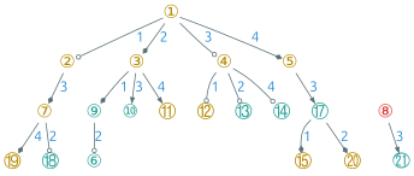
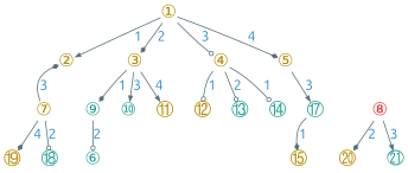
  digraph {
    fontname=Ubuntu
    nodesep=0.3
    rankdir=TB
    ranksep=0.2
    node [color="#586e75" fontcolor="#b58900" fontname=Ubuntu fontsize=20 shape=plain]
    edge [arrowhead=odot arrowsize=0.6 color="#586e75" fontcolor="#268bd2" fontname=Ubuntu fontsize=16]
    "①"
    "②"
    "③"
    "④"
    "⑤"
    "⑦"
    "⑨" [fontcolor="#2aa198"]
    "⑩" [fontcolor="#2aa198"]
    "⑪"
    "⑫"
    "⑬" [fontcolor="#2aa198"]
    "⑭" [fontcolor="#2aa198"]
    "⑰" [fontcolor="#2aa198"]
    "⑥" [fontcolor="#2aa198"]
    "⑱" [fontcolor="#2aa198"]
    "⑲"
    "⑧" [fontcolor="#dc322f"]
    "⑳"
    "㉑" [fontcolor="#2aa198"]
    "⑮"
-   "①" -> "②" [label=1]
+   "①" -> "②" [arrowhead=normal label=1]
    "①" -> "③" [arrowhead=diamond label=2]
    "①" -> "④" [label=3]
    "①" -> "⑤" [arrowhead=diamond label=4]
-   "②" -> "⑦" [arrowhead=diamond label=3]
+   "⑦" -> "②" [arrowhead=diamond label=3]
    "③" -> "⑨" [arrowhead=diamond label=1]
    "③" -> "⑩" [arrowhead=normal label=3]
    "③" -> "⑪" [arrowhead=normal label=4]
    "④" -> "⑫" [label=1]
    "④" -> "⑬" [label=2]
-   "④" -> "⑭" [label=4]
+   "④" -> "⑭" [label=1]
    "⑤" -> "⑰" [arrowhead=normal label=3]
    "⑦" -> "⑱" [label=2]
    "⑦" -> "⑲" [arrowhead=diamond label=4]
    "⑨" -> "⑥" [label=2]
    "⑰" -> "⑮" [arrowhead=diamond label=1]
-   "⑰" -> "⑳" [arrowhead=diamond label=2]
+   "⑧" -> "⑳" [arrowhead=diamond label=2]
    "⑧" -> "㉑" [arrowhead=normal label=3]
  }
